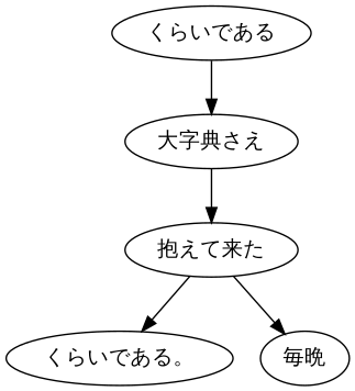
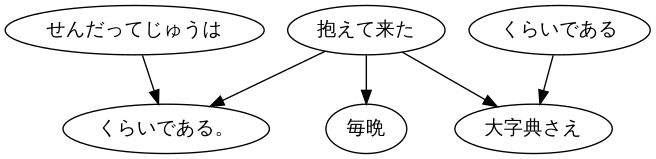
  digraph {
    fontname="PT Serif"
    node [fontname="PT Serif"]
    edge [fontname="PT Serif"]
+   n1 [label="せんだってじゅうは"]
    n2 [label="くらいである。"]
    n3 [label="毎晩"]
    n4 [label="抱えて来た"]
    n5 [label="くらいである"]
    n6 [label="大字典さえ"]
+   n1 -> n2
    n4 -> n2
    n4 -> n3
    n5 -> n6
-   n6 -> n4
+   n4 -> n6
  }
